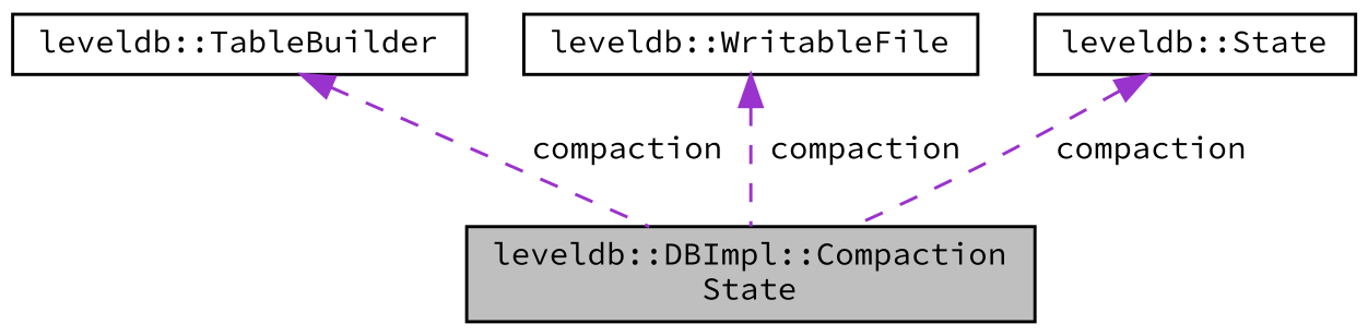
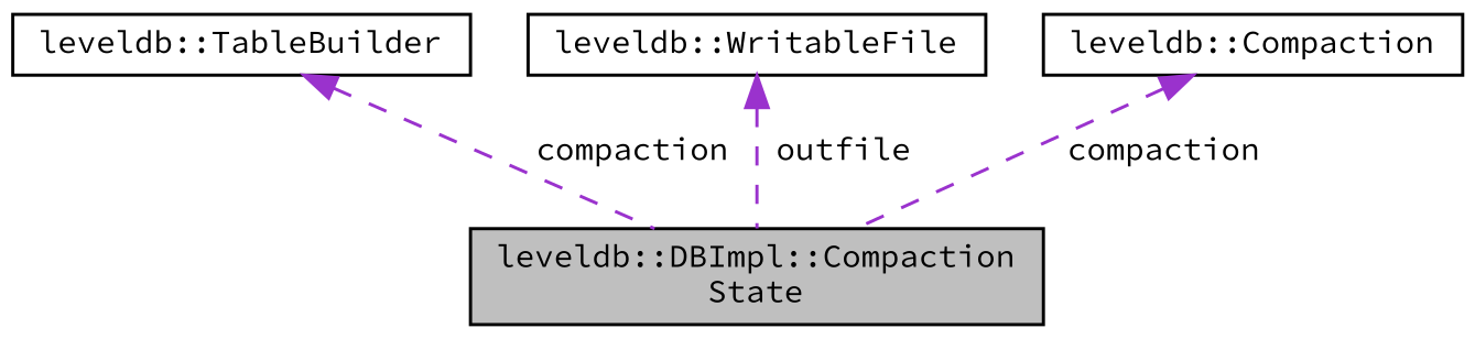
  digraph {
    fontname="Source Code Pro"
    node [color=black fillcolor=white fontname="Source Code Pro" fontsize=10 shape=record style=filled]
    edge [color=darkorchid3 dir=back fontname="Source Code Pro" fontsize=10 labelfontname=Helvetica labelfontsize=10 style=dashed]
    n1 [fillcolor=grey75 fontcolor=black height=0.2 label="leveldb::DBImpl::Compaction\lState" width=0.4]
    n2 [height=0.2 label="leveldb::TableBuilder" width=0.4]
    n3 [height=0.2 label="leveldb::WritableFile" width=0.4]
-   n4 [height=0.2 label="leveldb::State" width=0.4]
+   n4 [height=0.2 label="leveldb::Compaction" width=0.4]
    n2 -> n1 [label=" compaction"]
-   n3 -> n1 [label=" compaction"]
+   n3 -> n1 [label=" outfile"]
    n4 -> n1 [label=" compaction"]
  }
